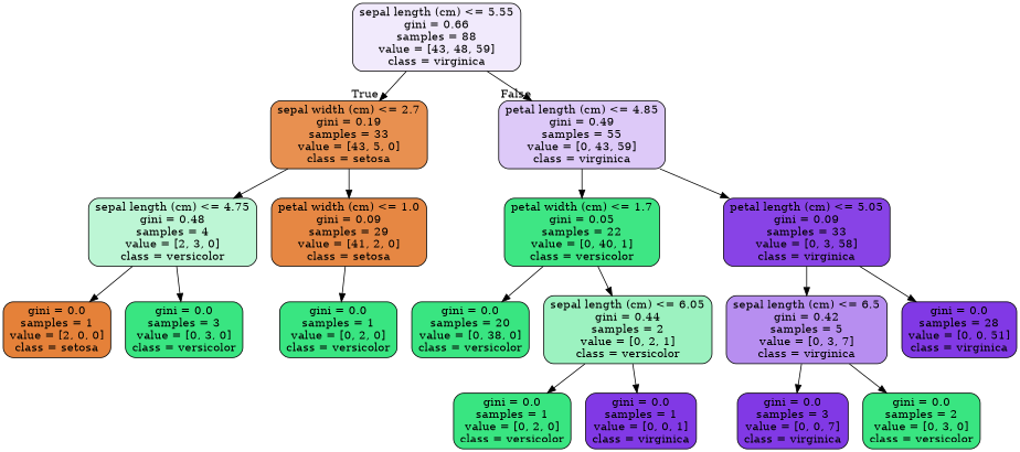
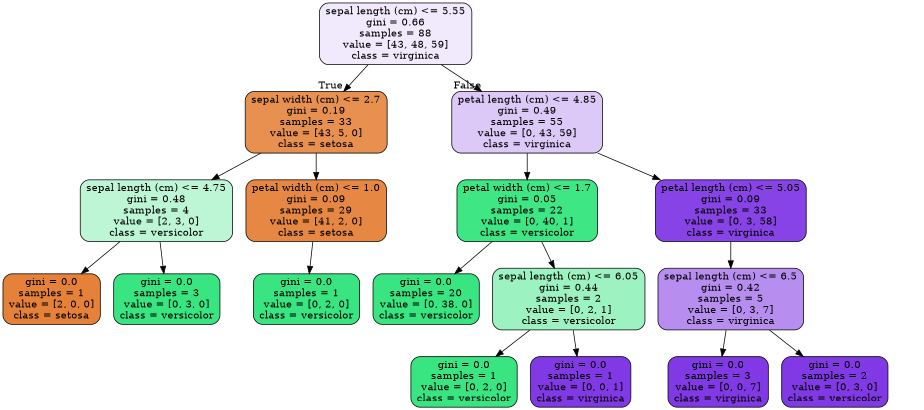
  digraph {
    fontname="DejaVu Serif"
    node [color=black fillcolor="#39e581" fontname="DejaVu Serif" shape=box style="filled, rounded"]
    edge [fontname="DejaVu Serif"]
    n1 [fillcolor="#f1eafc" label="sepal length (cm) <= 5.55\ngini = 0.66\nsamples = 88\nvalue = [43, 48, 59]\nclass = virginica"]
    n2 [fillcolor="#e89050" label="sepal width (cm) <= 2.7\ngini = 0.19\nsamples = 33\nvalue = [43, 5, 0]\nclass = setosa"]
    n3 [fillcolor="#ddc9f8" label="petal length (cm) <= 4.85\ngini = 0.49\nsamples = 55\nvalue = [0, 43, 59]\nclass = virginica"]
    n4 [fillcolor="#bdf6d5" label="sepal length (cm) <= 4.75\ngini = 0.48\nsamples = 4\nvalue = [2, 3, 0]\nclass = versicolor"]
    n5 [fillcolor="#e68743" label="petal width (cm) <= 1.0\ngini = 0.09\nsamples = 29\nvalue = [41, 2, 0]\nclass = setosa"]
    n6 [fillcolor="#3ee684" label="petal width (cm) <= 1.7\ngini = 0.05\nsamples = 22\nvalue = [0, 40, 1]\nclass = versicolor"]
    n7 [fillcolor="#8843e6" label="petal length (cm) <= 5.05\ngini = 0.09\nsamples = 33\nvalue = [0, 3, 58]\nclass = virginica"]
    n8 [fillcolor="#e58139" label="gini = 0.0\nsamples = 1\nvalue = [2, 0, 0]\nclass = setosa"]
    n9 [label="gini = 0.0\nsamples = 3\nvalue = [0, 3, 0]\nclass = versicolor"]
    n10 [label="gini = 0.0\nsamples = 1\nvalue = [0, 2, 0]\nclass = versicolor"]
    n11 [label="gini = 0.0\nsamples = 20\nvalue = [0, 38, 0]\nclass = versicolor"]
    n12 [fillcolor="#9cf2c0" label="sepal length (cm) <= 6.05\ngini = 0.44\nsamples = 2\nvalue = [0, 2, 1]\nclass = versicolor"]
    n13 [fillcolor="#b78ef0" label="sepal length (cm) <= 6.5\ngini = 0.42\nsamples = 5\nvalue = [0, 3, 7]\nclass = virginica"]
-   n14 [fillcolor="#8139e5" label="gini = 0.0\nsamples = 28\nvalue = [0, 0, 51]\nclass = virginica"]
    n15 [label="gini = 0.0\nsamples = 1\nvalue = [0, 2, 0]\nclass = versicolor"]
    n16 [fillcolor="#8139e5" label="gini = 0.0\nsamples = 1\nvalue = [0, 0, 1]\nclass = virginica"]
    n17 [fillcolor="#8139e5" label="gini = 0.0\nsamples = 3\nvalue = [0, 0, 7]\nclass = virginica"]
-   n18 [label="gini = 0.0\nsamples = 2\nvalue = [0, 3, 0]\nclass = versicolor"]
+   n18 [fillcolor="#8139e5" label="gini = 0.0\nsamples = 2\nvalue = [0, 3, 0]\nclass = versicolor"]
    n1 -> n2 [headlabel=True labelangle=45 labeldistance=2.5]
    n1 -> n3 [headlabel=False labelangle=-45 labeldistance=2.5]
    n2 -> n4
    n2 -> n5
    n3 -> n6
    n3 -> n7
    n4 -> n8
    n4 -> n9
    n5 -> n10
    n6 -> n11
    n6 -> n12
    n7 -> n13
-   n7 -> n14
    n12 -> n15
    n12 -> n16
    n13 -> n17
    n13 -> n18
  }
